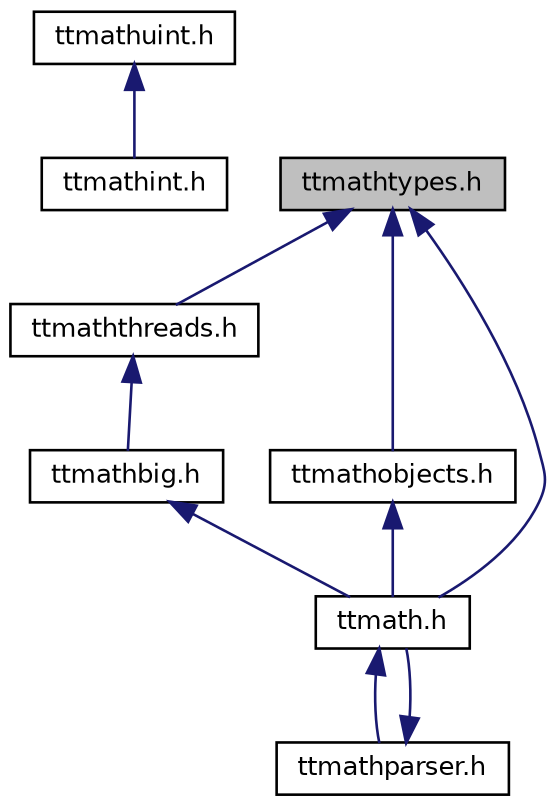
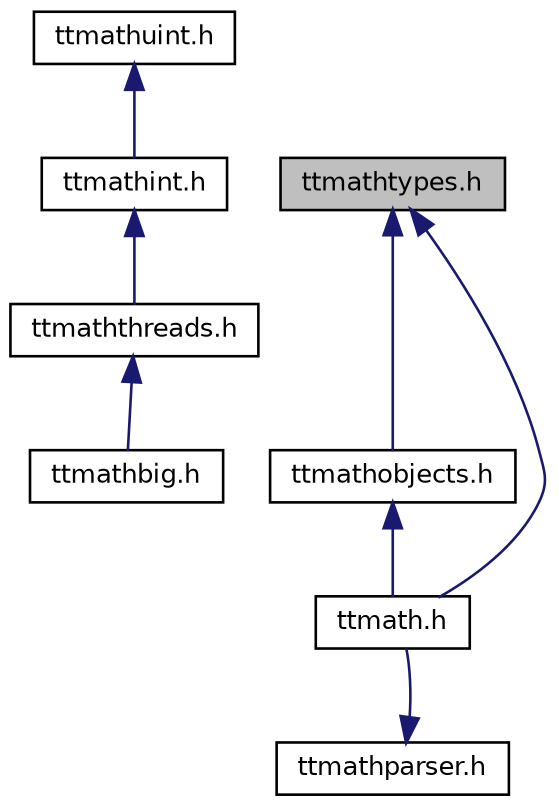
  digraph {
    fontname="DejaVu Sans"
    node [color=black fillcolor=white fontname="DejaVu Sans" fontsize=10 shape=record style=filled]
    edge [color=midnightblue dir=back fontname="DejaVu Sans" fontsize=10 labelfontname=Helvetica labelfontsize=10 style=solid]
    n1 [fillcolor=grey75 fontcolor=black height=0.2 label="ttmathtypes.h" width=0.4]
    n2 [height=0.2 label="ttmaththreads.h" width=0.4]
    n3 [height=0.2 label="ttmathobjects.h" width=0.4]
    n4 [height=0.2 label="ttmath.h" width=0.4]
    n5 [height=0.2 label="ttmathuint.h" width=0.4]
    n6 [height=0.2 label="ttmathint.h" width=0.4]
    n7 [height=0.2 label="ttmathbig.h" width=0.4]
    n8 [height=0.2 label="ttmathparser.h" width=0.4]
-   n1 -> n2
+   n6 -> n2
    n1 -> n3
    n1 -> n4
    n2 -> n7
    n3 -> n4
-   n4 -> n8
    n5 -> n6
-   n7 -> n4
    n8 -> n4
  }
